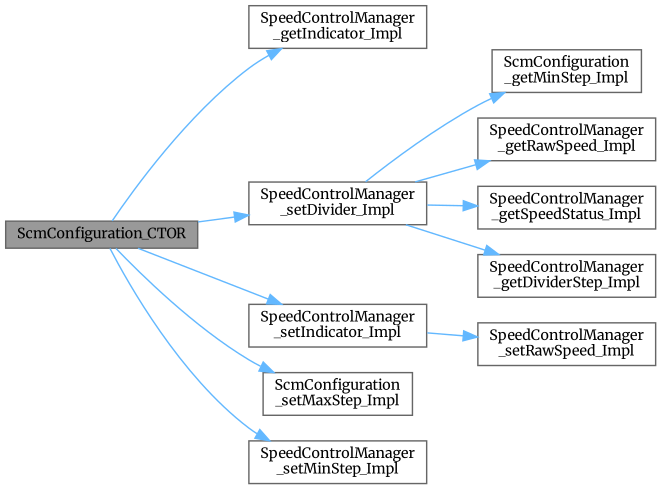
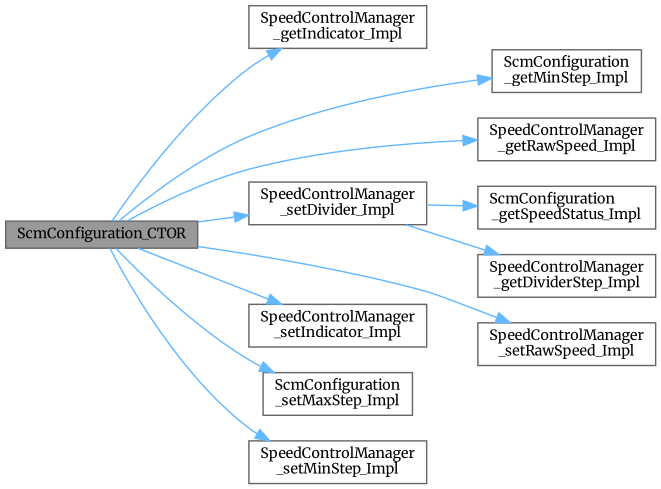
  digraph {
    fontname=Merriweather
    rankdir=LR
    node [color=grey40 fillcolor=white fontname=Merriweather fontsize=10 shape=box style=filled]
    edge [color=steelblue1 fontname=Merriweather fontsize=10 labelfontname=Helvetica labelfontsize=10 style=solid]
    n1 [color=gray40 fillcolor=grey60 fontcolor=black height=0.2 label=ScmConfiguration_CTOR width=0.4]
    n2 [height=0.2 label="SpeedControlManager\l_getIndicator_Impl" width=0.4]
    n3 [height=0.2 label="ScmConfiguration\l_getMinStep_Impl" width=0.4]
    n4 [height=0.2 label="SpeedControlManager\l_getRawSpeed_Impl" width=0.4]
    n5 [height=0.2 label="SpeedControlManager\l_setDivider_Impl" width=0.4]
    n6 [height=0.2 label="SpeedControlManager\l_setIndicator_Impl" width=0.4]
    n7 [height=0.2 label="ScmConfiguration\l_setMaxStep_Impl" width=0.4]
    n8 [height=0.2 label="SpeedControlManager\l_setMinStep_Impl" width=0.4]
    n9 [height=0.2 label="SpeedControlManager\l_setRawSpeed_Impl" width=0.4]
    n10 [height=0.2 label="SpeedControlManager\l_getDividerStep_Impl" width=0.4]
-   n11 [height=0.2 label="SpeedControlManager\l_getSpeedStatus_Impl" width=0.4]
+   n11 [height=0.2 label="ScmConfiguration\l_getSpeedStatus_Impl" width=0.4]
    n1 -> n2
-   n5 -> n3
-   n5 -> n4
+   n1 -> n3
+   n1 -> n4
    n1 -> n5
    n1 -> n6
    n1 -> n7
    n1 -> n8
-   n6 -> n9
+   n1 -> n9
    n5 -> n10
    n5 -> n11
  }
